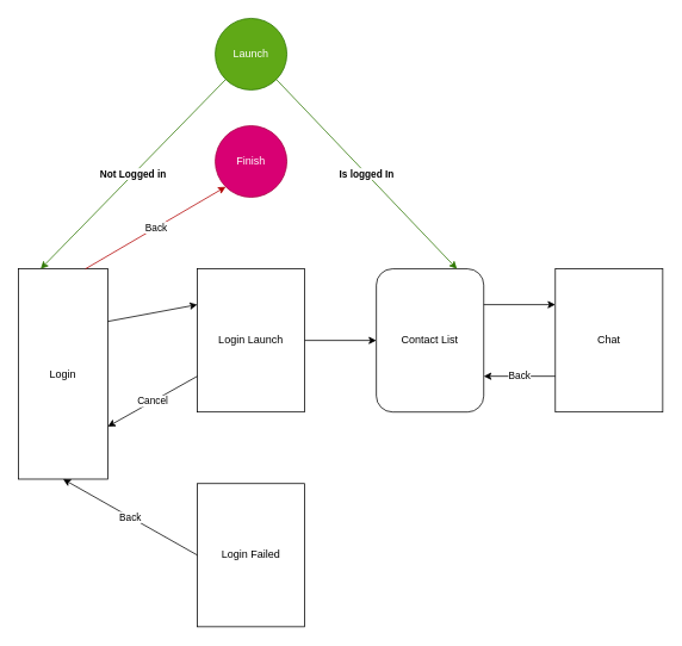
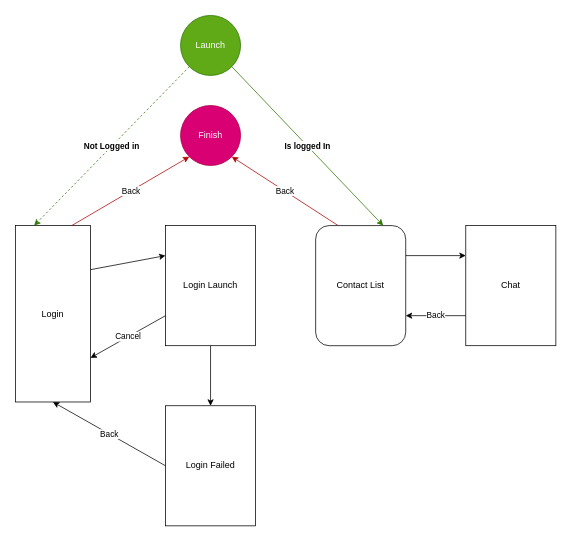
  <mxCell id="0" />
  <mxCell id="1" parent="0" />
  <mxCell id="2" value="Login" style="rounded=0;whiteSpace=wrap;html=1;" parent="1" vertex="1"><mxGeometry x="20" y="300" width="100" height="235" as="geometry" /></mxCell>
  <mxCell id="3" value="Contact List" style="whiteSpace=wrap;html=1;rounded=1;" parent="1" vertex="1"><mxGeometry x="420" y="300" width="120" height="160" as="geometry" /></mxCell>
  <mxCell id="4" value="Chat" style="rounded=0;whiteSpace=wrap;html=1;" parent="1" vertex="1"><mxGeometry x="620" y="300" width="120" height="160" as="geometry" /></mxCell>
  <mxCell id="5" value="Login Launch" style="rounded=0;whiteSpace=wrap;html=1;" parent="1" vertex="1"><mxGeometry x="220" y="300" width="120" height="160" as="geometry" /></mxCell>
  <mxCell id="6" value="Login Failed" style="rounded=0;whiteSpace=wrap;html=1;" parent="1" vertex="1"><mxGeometry x="220" y="540" width="120" height="160" as="geometry" /></mxCell>
  <mxCell id="7" value="Launch" style="ellipse;whiteSpace=wrap;html=1;aspect=fixed;fillColor=#60a917;strokeColor=#2D7600;fontColor=#ffffff;" parent="1" vertex="1"><mxGeometry x="240" y="20" width="80" height="80" as="geometry" /></mxCell>
- <mxCell id="8" value="" style="endArrow=classic;html=1;exitX=1;exitY=0.5;exitDx=0;exitDy=0;entryX=0;entryY=0.5;entryDx=0;entryDy=0;" parent="1" source="5" target="3" edge="1"><mxGeometry width="50" height="50" relative="1" as="geometry"><mxPoint x="170" y="470" as="sourcePoint" /><mxPoint x="220" y="420" as="targetPoint" /></mxGeometry></mxCell>
+ <mxCell id="9" value="" style="endArrow=classic;html=1;exitX=0.5;exitY=1;exitDx=0;exitDy=0;entryX=0.5;entryY=0;entryDx=0;entryDy=0;" parent="1" source="5" target="6" edge="1"><mxGeometry width="50" height="50" relative="1" as="geometry"><mxPoint x="350" y="390" as="sourcePoint" /><mxPoint x="390" y="390" as="targetPoint" /></mxGeometry></mxCell>
  <mxCell id="10" value="Back" style="endArrow=classic;html=1;exitX=0;exitY=0.5;exitDx=0;exitDy=0;entryX=0.5;entryY=1;entryDx=0;entryDy=0;" parent="1" source="6" target="2" edge="1"><mxGeometry width="50" height="50" relative="1" as="geometry"><mxPoint x="290" y="470" as="sourcePoint" /><mxPoint x="290" y="510" as="targetPoint" /></mxGeometry></mxCell>
  <mxCell id="11" value="" style="endArrow=classic;html=1;exitX=1;exitY=0.25;exitDx=0;exitDy=0;entryX=0;entryY=0.25;entryDx=0;entryDy=0;" parent="1" source="2" target="5" edge="1"><mxGeometry width="50" height="50" relative="1" as="geometry"><mxPoint x="170" y="470" as="sourcePoint" /><mxPoint x="220" y="420" as="targetPoint" /></mxGeometry></mxCell>
  <mxCell id="12" value="Cancel" style="endArrow=classic;html=1;exitX=0;exitY=0.75;exitDx=0;exitDy=0;entryX=1;entryY=0.75;entryDx=0;entryDy=0;" parent="1" source="5" target="2" edge="1"><mxGeometry width="50" height="50" relative="1" as="geometry"><mxPoint x="150" y="350" as="sourcePoint" /><mxPoint x="230" y="350" as="targetPoint" /></mxGeometry></mxCell>
  <mxCell id="13" value="" style="endArrow=classic;html=1;exitX=1;exitY=0.25;exitDx=0;exitDy=0;entryX=0;entryY=0.25;entryDx=0;entryDy=0;" parent="1" source="3" target="4" edge="1"><mxGeometry width="50" height="50" relative="1" as="geometry"><mxPoint x="540" y="340" as="sourcePoint" /><mxPoint x="620" y="340" as="targetPoint" /></mxGeometry></mxCell>
  <mxCell id="14" value="Back" style="endArrow=classic;html=1;exitX=0;exitY=0.75;exitDx=0;exitDy=0;entryX=1;entryY=0.75;entryDx=0;entryDy=0;" parent="1" source="4" target="3" edge="1"><mxGeometry width="50" height="50" relative="1" as="geometry"><mxPoint x="550" y="350" as="sourcePoint" /><mxPoint x="630" y="350" as="targetPoint" /></mxGeometry></mxCell>
  <mxCell id="15" value="Finish" style="ellipse;whiteSpace=wrap;html=1;aspect=fixed;fillColor=#d80073;strokeColor=#A50040;fontColor=#ffffff;" parent="1" vertex="1"><mxGeometry x="240" y="140" width="80" height="80" as="geometry" /></mxCell>
+ <mxCell id="16" value="Back" style="endArrow=classic;html=1;exitX=0.25;exitY=0;exitDx=0;exitDy=0;entryX=1;entryY=1;entryDx=0;entryDy=0;fillColor=#e51400;strokeColor=#B20000;" parent="1" source="3" target="15" edge="1"><mxGeometry width="50" height="50" relative="1" as="geometry"><mxPoint x="550" y="350" as="sourcePoint" /><mxPoint x="630" y="350" as="targetPoint" /></mxGeometry></mxCell>
  <mxCell id="17" value="Back" style="endArrow=classic;html=1;exitX=0.75;exitY=0;exitDx=0;exitDy=0;entryX=0;entryY=1;entryDx=0;entryDy=0;fillColor=#e51400;strokeColor=#B20000;" parent="1" source="2" target="15" edge="1"><mxGeometry width="50" height="50" relative="1" as="geometry"><mxPoint x="490" y="310" as="sourcePoint" /><mxPoint x="-50" y="190" as="targetPoint" /></mxGeometry></mxCell>
- <mxCell id="18" value="Not Logged in" style="endArrow=classic;html=1;exitX=0;exitY=1;exitDx=0;exitDy=0;entryX=0.25;entryY=0;entryDx=0;entryDy=0;fillColor=#60a917;strokeColor=#2D7600;fontStyle=1" parent="1" source="7" target="2" edge="1"><mxGeometry width="50" height="50" relative="1" as="geometry"><mxPoint x="90" y="310" as="sourcePoint" /><mxPoint x="318.284" y="158.284" as="targetPoint" /></mxGeometry></mxCell>
+ <mxCell id="18" value="Not Logged in" style="endArrow=classic;html=1;exitX=0;exitY=1;exitDx=0;exitDy=0;entryX=0.25;entryY=0;entryDx=0;entryDy=0;fillColor=#60a917;strokeColor=#2D7600;fontStyle=1;dashed=1;" parent="1" source="7" target="2" edge="1"><mxGeometry width="50" height="50" relative="1" as="geometry"><mxPoint x="90" y="310" as="sourcePoint" /><mxPoint x="318.284" y="158.284" as="targetPoint" /></mxGeometry></mxCell>
  <mxCell id="19" value="Is logged In" style="endArrow=classic;html=1;exitX=1;exitY=1;exitDx=0;exitDy=0;entryX=0.75;entryY=0;entryDx=0;entryDy=0;fillColor=#60a917;strokeColor=#2D7600;fontStyle=1" parent="1" source="7" target="3" edge="1"><mxGeometry width="50" height="50" relative="1" as="geometry"><mxPoint x="80" y="140" as="sourcePoint" /><mxPoint x="60" y="310" as="targetPoint" /></mxGeometry></mxCell>
